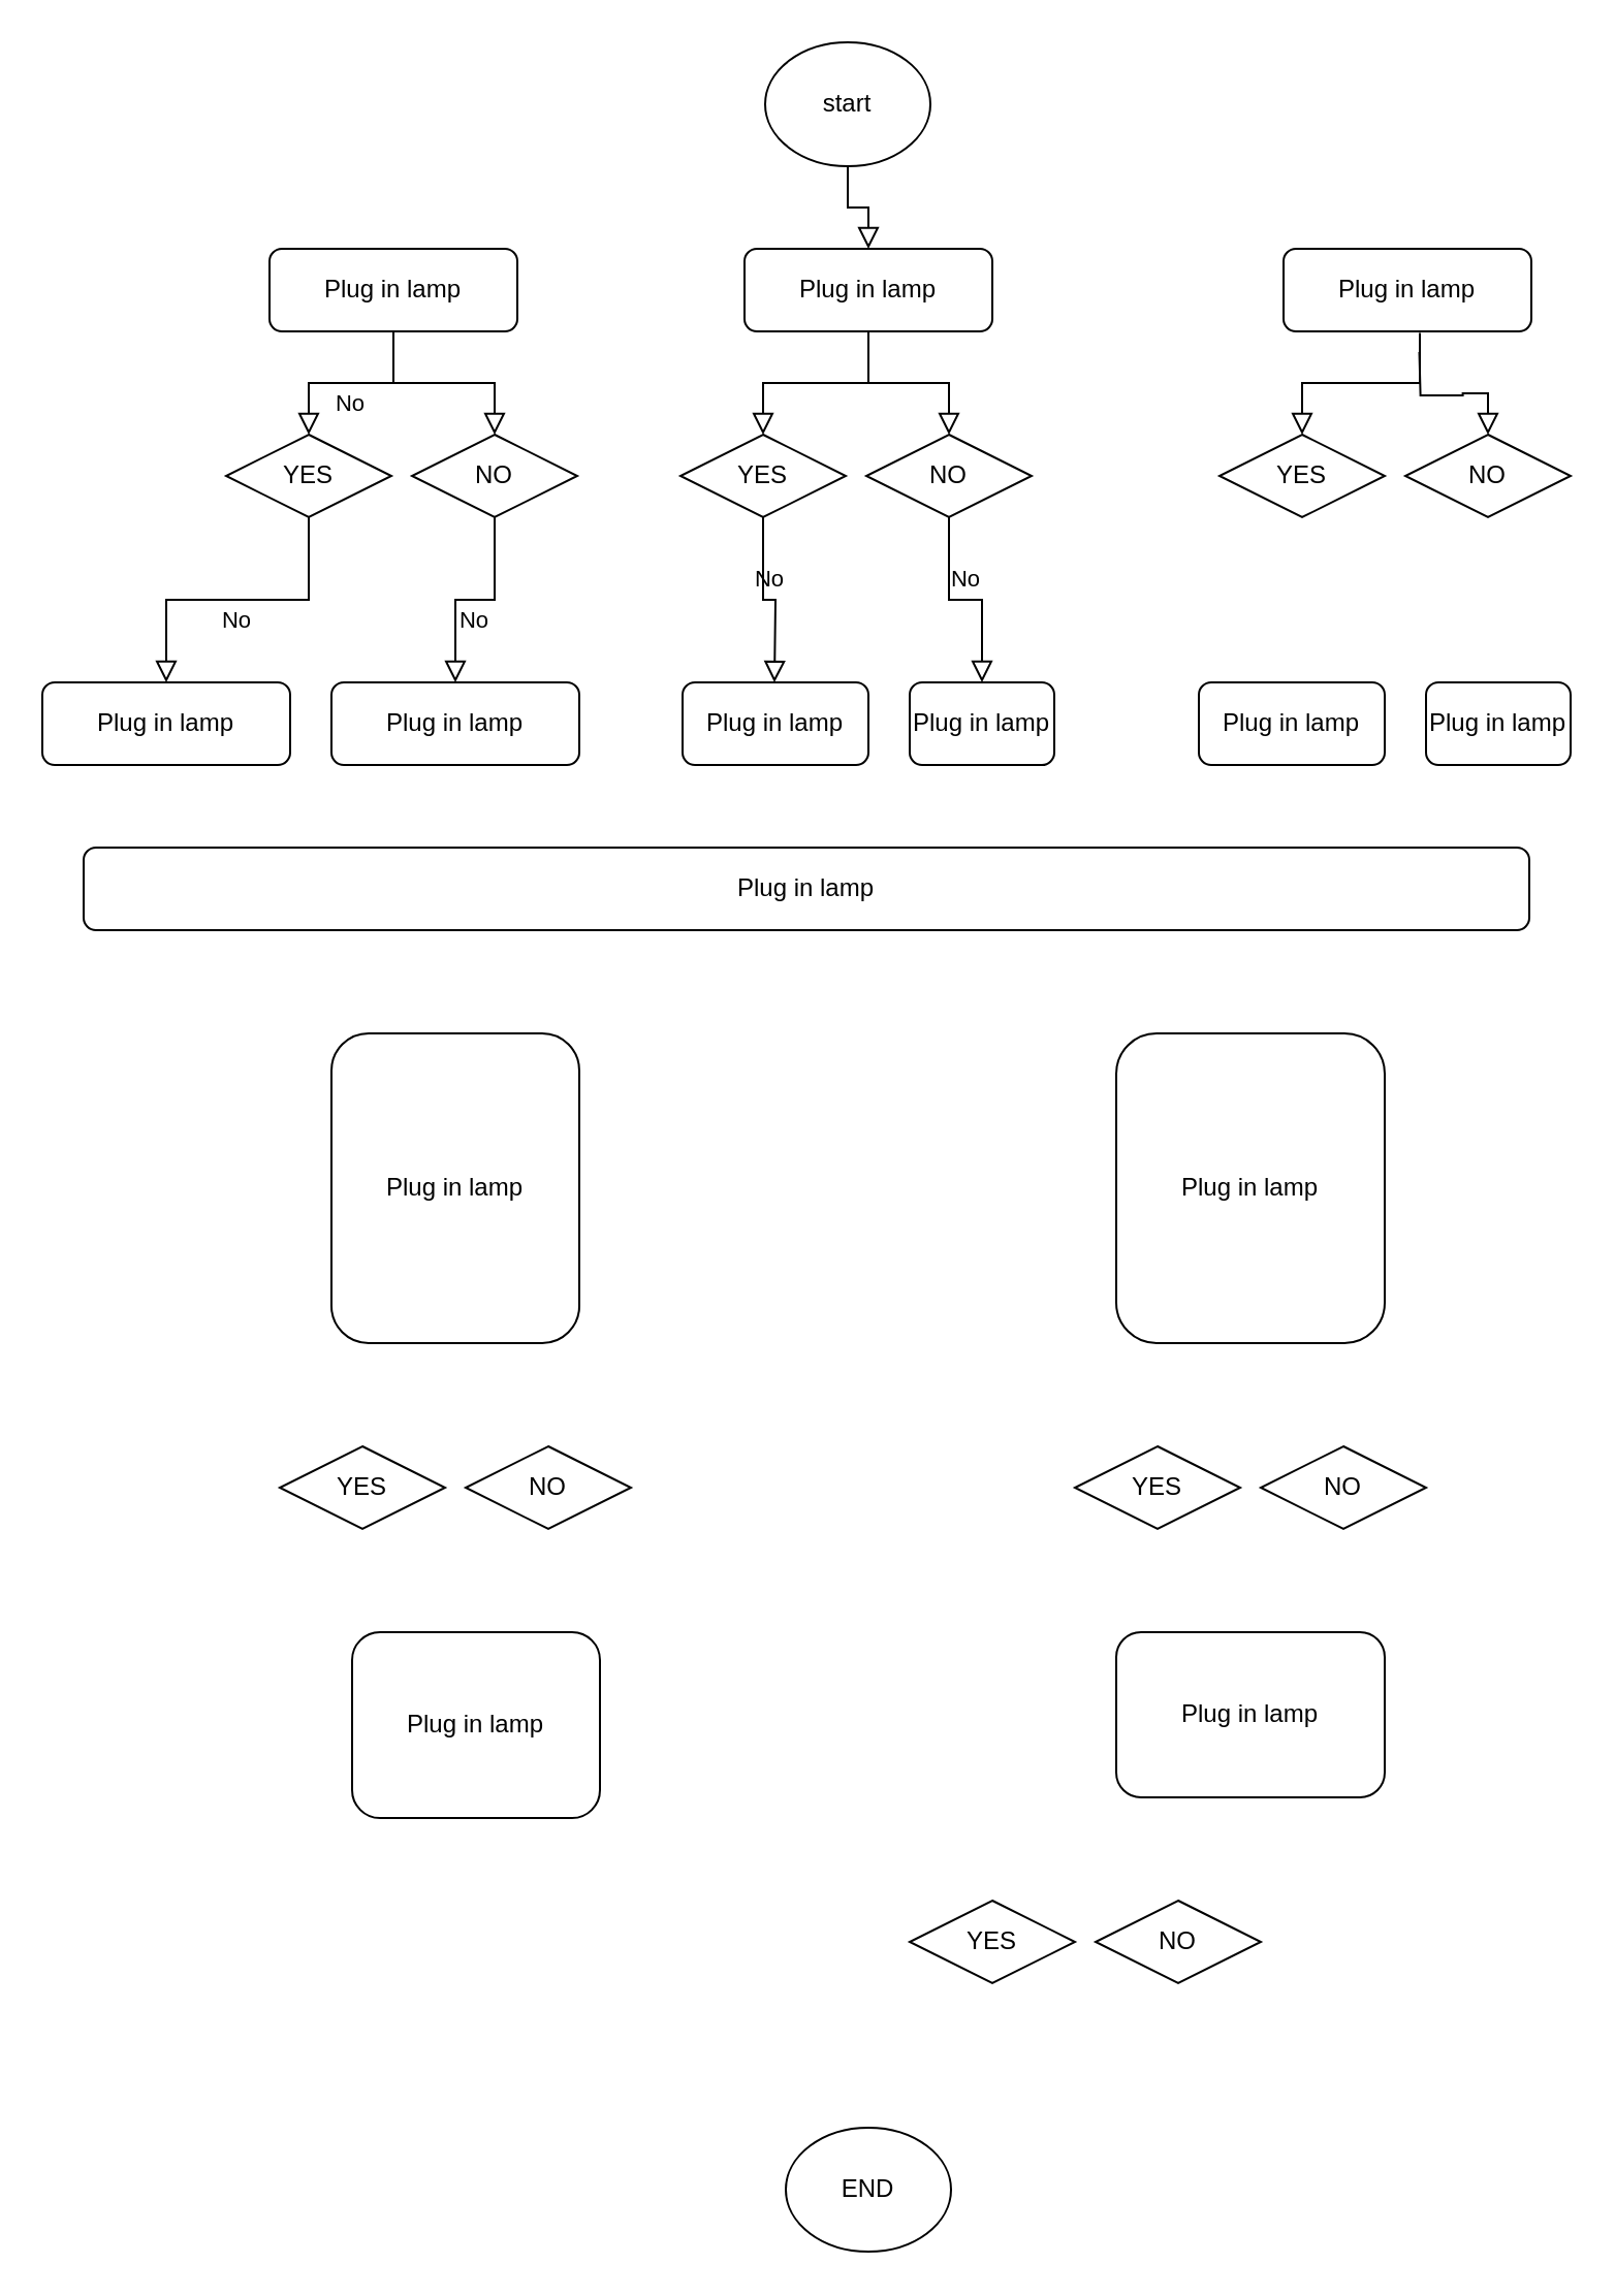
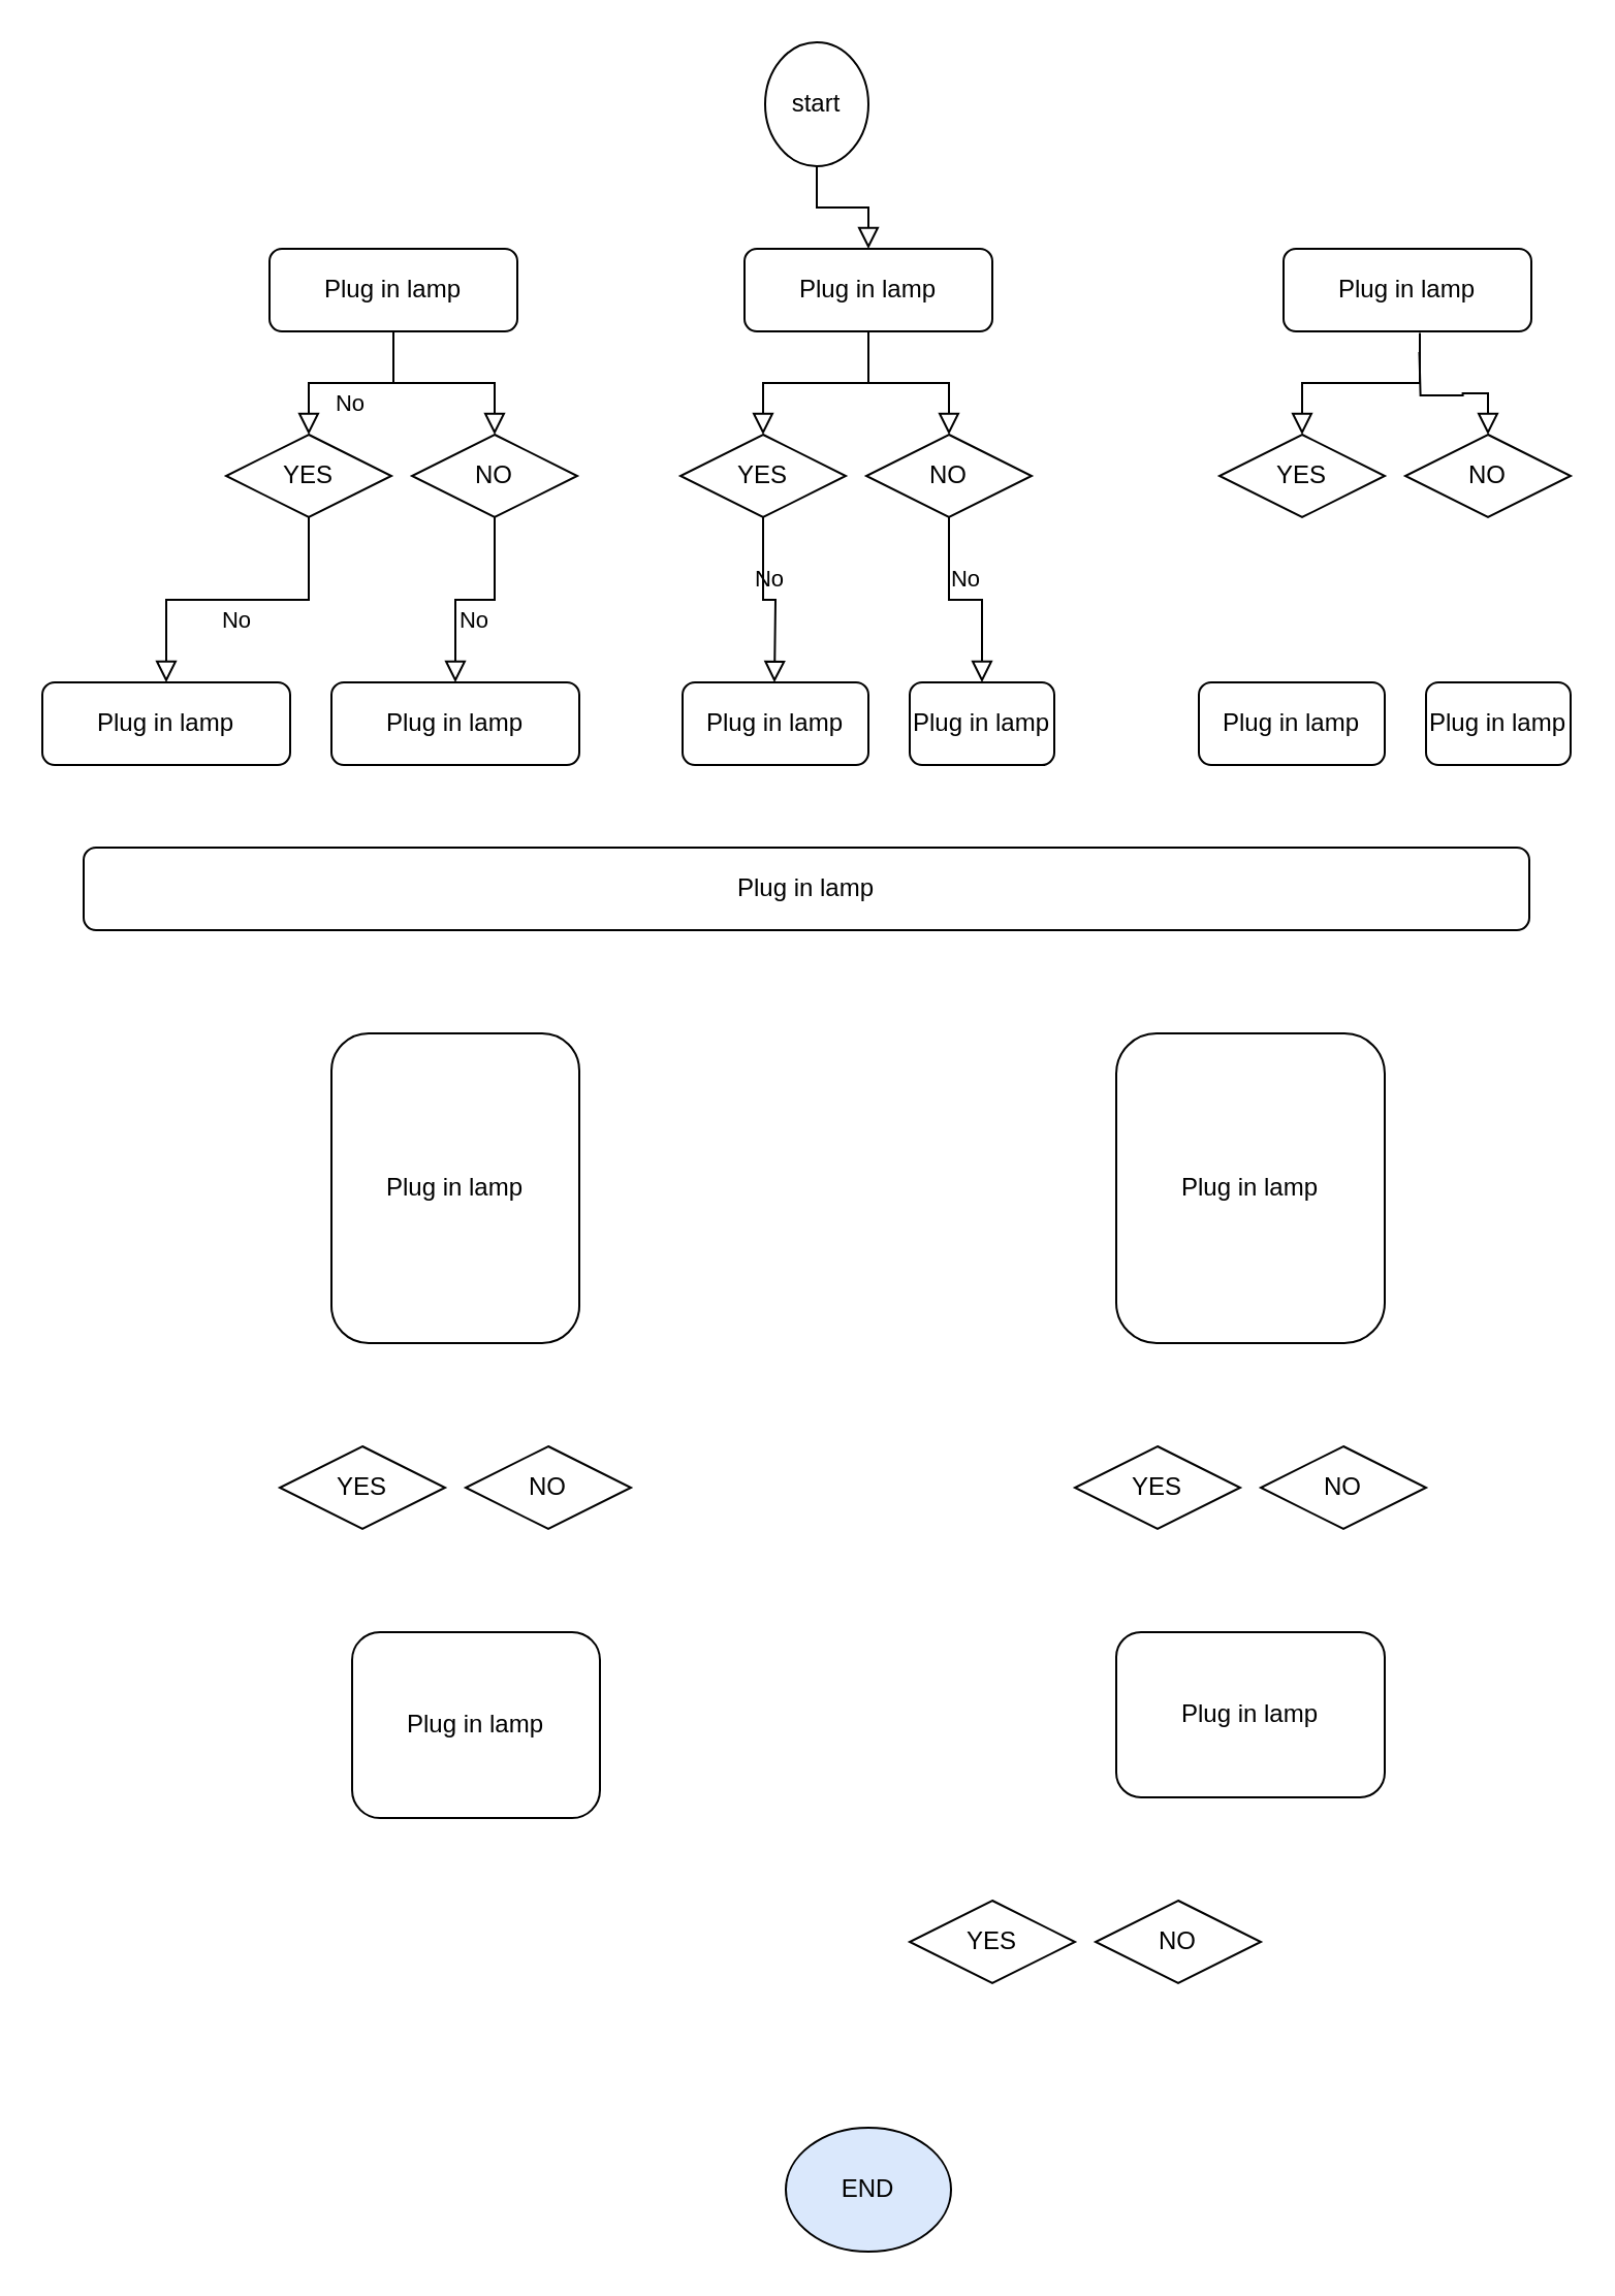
  <mxCell id="0" />
  <mxCell id="1" parent="0" />
  <mxCell id="2" value="" style="rounded=0;html=1;jettySize=auto;orthogonalLoop=1;fontSize=11;endArrow=block;endFill=0;endSize=8;strokeWidth=1;shadow=0;labelBackgroundColor=none;edgeStyle=orthogonalEdgeStyle;exitX=0.5;exitY=1;exitDx=0;exitDy=0;entryX=0.5;entryY=0;entryDx=0;entryDy=0;" parent="1" source="7" target="17" edge="1"><mxGeometry relative="1" as="geometry" /></mxCell>
  <mxCell id="3" value="No" style="edgeStyle=orthogonalEdgeStyle;rounded=0;html=1;jettySize=auto;orthogonalLoop=1;fontSize=11;endArrow=block;endFill=0;endSize=8;strokeWidth=1;shadow=0;labelBackgroundColor=none;exitX=0.5;exitY=1;exitDx=0;exitDy=0;entryX=0.5;entryY=0;entryDx=0;entryDy=0;" parent="1" source="6" target="15" edge="1"><mxGeometry y="10" relative="1" as="geometry"><mxPoint as="offset" /></mxGeometry></mxCell>
  <mxCell id="4" value="Plug in lamp" style="rounded=1;whiteSpace=wrap;html=1;fontSize=12;glass=0;strokeWidth=1;shadow=0;" parent="1" vertex="1"><mxGeometry x="20" y="330" width="120" height="40" as="geometry" /></mxCell>
- <mxCell id="5" value="start" style="ellipse;whiteSpace=wrap;html=1;" vertex="1" parent="1"><mxGeometry x="370" y="20" width="80" height="60" as="geometry" /></mxCell>
+ <mxCell id="5" value="start" style="ellipse;whiteSpace=wrap;html=1;" vertex="1" parent="1"><mxGeometry x="370" y="20" width="50" height="60" as="geometry" /></mxCell>
  <mxCell id="6" value="Plug in lamp" style="rounded=1;whiteSpace=wrap;html=1;fontSize=12;glass=0;strokeWidth=1;shadow=0;" vertex="1" parent="1"><mxGeometry x="130" y="120" width="120" height="40" as="geometry" /></mxCell>
  <mxCell id="7" value="Plug in lamp" style="rounded=1;whiteSpace=wrap;html=1;fontSize=12;glass=0;strokeWidth=1;shadow=0;" vertex="1" parent="1"><mxGeometry x="360" y="120" width="120" height="40" as="geometry" /></mxCell>
  <mxCell id="8" value="Plug in lamp" style="rounded=1;whiteSpace=wrap;html=1;fontSize=12;glass=0;strokeWidth=1;shadow=0;" vertex="1" parent="1"><mxGeometry x="621" y="120" width="120" height="40" as="geometry" /></mxCell>
  <mxCell id="9" value="" style="rounded=0;html=1;jettySize=auto;orthogonalLoop=1;fontSize=11;endArrow=block;endFill=0;endSize=8;strokeWidth=1;shadow=0;labelBackgroundColor=none;edgeStyle=orthogonalEdgeStyle;entryX=0.5;entryY=0;entryDx=0;entryDy=0;" edge="1" parent="1" source="5" target="7"><mxGeometry relative="1" as="geometry"><mxPoint x="430" y="220" as="sourcePoint" /><mxPoint x="379" y="270" as="targetPoint" /></mxGeometry></mxCell>
  <mxCell id="10" value="Plug in lamp" style="rounded=1;whiteSpace=wrap;html=1;fontSize=12;glass=0;strokeWidth=1;shadow=0;" vertex="1" parent="1"><mxGeometry x="160" y="330" width="120" height="40" as="geometry" /></mxCell>
  <mxCell id="11" value="Plug in lamp" style="rounded=1;whiteSpace=wrap;html=1;fontSize=12;glass=0;strokeWidth=1;shadow=0;" vertex="1" parent="1"><mxGeometry x="440" y="330" width="70" height="40" as="geometry" /></mxCell>
  <mxCell id="12" value="Plug in lamp" style="rounded=1;whiteSpace=wrap;html=1;fontSize=12;glass=0;strokeWidth=1;shadow=0;" vertex="1" parent="1"><mxGeometry x="330" y="330" width="90" height="40" as="geometry" /></mxCell>
  <mxCell id="13" value="Plug in lamp" style="rounded=1;whiteSpace=wrap;html=1;fontSize=12;glass=0;strokeWidth=1;shadow=0;" vertex="1" parent="1"><mxGeometry x="690" y="330" width="70" height="40" as="geometry" /></mxCell>
  <mxCell id="14" value="Plug in lamp" style="rounded=1;whiteSpace=wrap;html=1;fontSize=12;glass=0;strokeWidth=1;shadow=0;" vertex="1" parent="1"><mxGeometry x="580" y="330" width="90" height="40" as="geometry" /></mxCell>
  <mxCell id="15" value="YES" style="rhombus;whiteSpace=wrap;html=1;" vertex="1" parent="1"><mxGeometry x="109" y="210" width="80" height="40" as="geometry" /></mxCell>
  <mxCell id="16" value="NO" style="rhombus;whiteSpace=wrap;html=1;" vertex="1" parent="1"><mxGeometry x="199" y="210" width="80" height="40" as="geometry" /></mxCell>
  <mxCell id="17" value="YES" style="rhombus;whiteSpace=wrap;html=1;" vertex="1" parent="1"><mxGeometry x="329" y="210" width="80" height="40" as="geometry" /></mxCell>
  <mxCell id="18" value="NO" style="rhombus;whiteSpace=wrap;html=1;" vertex="1" parent="1"><mxGeometry x="419" y="210" width="80" height="40" as="geometry" /></mxCell>
  <mxCell id="19" value="YES" style="rhombus;whiteSpace=wrap;html=1;" vertex="1" parent="1"><mxGeometry x="590" y="210" width="80" height="40" as="geometry" /></mxCell>
  <mxCell id="20" value="NO" style="rhombus;whiteSpace=wrap;html=1;" vertex="1" parent="1"><mxGeometry x="680" y="210" width="80" height="40" as="geometry" /></mxCell>
  <mxCell id="21" value="Plug in lamp" style="rounded=1;whiteSpace=wrap;html=1;fontSize=12;glass=0;strokeWidth=1;shadow=0;" vertex="1" parent="1"><mxGeometry x="40" y="410" width="700" height="40" as="geometry" /></mxCell>
  <mxCell id="22" value="Plug in lamp" style="rounded=1;whiteSpace=wrap;html=1;fontSize=12;glass=0;strokeWidth=1;shadow=0;" vertex="1" parent="1"><mxGeometry x="160" y="500" width="120" height="150" as="geometry" /></mxCell>
  <mxCell id="23" value="Plug in lamp" style="rounded=1;whiteSpace=wrap;html=1;fontSize=12;glass=0;strokeWidth=1;shadow=0;" vertex="1" parent="1"><mxGeometry x="540" y="500" width="130" height="150" as="geometry" /></mxCell>
  <mxCell id="24" value="YES" style="rhombus;whiteSpace=wrap;html=1;" vertex="1" parent="1"><mxGeometry x="135" y="700" width="80" height="40" as="geometry" /></mxCell>
  <mxCell id="25" value="NO" style="rhombus;whiteSpace=wrap;html=1;" vertex="1" parent="1"><mxGeometry x="225" y="700" width="80" height="40" as="geometry" /></mxCell>
  <mxCell id="26" value="YES" style="rhombus;whiteSpace=wrap;html=1;" vertex="1" parent="1"><mxGeometry x="520" y="700" width="80" height="40" as="geometry" /></mxCell>
  <mxCell id="27" value="NO" style="rhombus;whiteSpace=wrap;html=1;" vertex="1" parent="1"><mxGeometry x="610" y="700" width="80" height="40" as="geometry" /></mxCell>
  <mxCell id="28" value="Plug in lamp" style="rounded=1;whiteSpace=wrap;html=1;fontSize=12;glass=0;strokeWidth=1;shadow=0;" vertex="1" parent="1"><mxGeometry x="170" y="790" width="120" height="90" as="geometry" /></mxCell>
  <mxCell id="29" value="Plug in lamp" style="rounded=1;whiteSpace=wrap;html=1;fontSize=12;glass=0;strokeWidth=1;shadow=0;" vertex="1" parent="1"><mxGeometry x="540" y="790" width="130" height="80" as="geometry" /></mxCell>
  <mxCell id="30" value="YES" style="rhombus;whiteSpace=wrap;html=1;" vertex="1" parent="1"><mxGeometry x="440" y="920" width="80" height="40" as="geometry" /></mxCell>
  <mxCell id="31" value="NO" style="rhombus;whiteSpace=wrap;html=1;" vertex="1" parent="1"><mxGeometry x="530" y="920" width="80" height="40" as="geometry" /></mxCell>
- <mxCell id="32" value="END" style="ellipse;whiteSpace=wrap;html=1;" vertex="1" parent="1"><mxGeometry x="380" y="1030" width="80" height="60" as="geometry" /></mxCell>
+ <mxCell id="32" value="END" style="ellipse;whiteSpace=wrap;html=1;fillColor=#dae8fc;" vertex="1" parent="1"><mxGeometry x="380" y="1030" width="80" height="60" as="geometry" /></mxCell>
  <mxCell id="33" value="No" style="edgeStyle=orthogonalEdgeStyle;rounded=0;html=1;jettySize=auto;orthogonalLoop=1;fontSize=11;endArrow=block;endFill=0;endSize=8;strokeWidth=1;shadow=0;labelBackgroundColor=none;exitX=0.5;exitY=1;exitDx=0;exitDy=0;entryX=0.5;entryY=0;entryDx=0;entryDy=0;" edge="1" parent="1" source="15" target="4"><mxGeometry y="10" relative="1" as="geometry"><mxPoint as="offset" /><mxPoint x="200" y="220" as="sourcePoint" /><mxPoint x="159" y="270" as="targetPoint" /></mxGeometry></mxCell>
  <mxCell id="34" value="No" style="edgeStyle=orthogonalEdgeStyle;rounded=0;html=1;jettySize=auto;orthogonalLoop=1;fontSize=11;endArrow=block;endFill=0;endSize=8;strokeWidth=1;shadow=0;labelBackgroundColor=none;exitX=0.5;exitY=1;exitDx=0;exitDy=0;entryX=0.5;entryY=0;entryDx=0;entryDy=0;" edge="1" parent="1" source="16" target="10"><mxGeometry y="10" relative="1" as="geometry"><mxPoint as="offset" /><mxPoint x="159" y="310" as="sourcePoint" /><mxPoint x="90" y="340" as="targetPoint" /><Array as="points"><mxPoint x="239" y="290" /><mxPoint x="220" y="290" /></Array></mxGeometry></mxCell>
  <mxCell id="35" value="No" style="edgeStyle=orthogonalEdgeStyle;rounded=0;html=1;jettySize=auto;orthogonalLoop=1;fontSize=11;endArrow=block;endFill=0;endSize=8;strokeWidth=1;shadow=0;labelBackgroundColor=none;exitX=0.5;exitY=1;exitDx=0;exitDy=0;entryX=0.5;entryY=0;entryDx=0;entryDy=0;" edge="1" parent="1" source="18" target="11"><mxGeometry y="10" relative="1" as="geometry"><mxPoint as="offset" /><mxPoint x="249" y="260" as="sourcePoint" /><mxPoint x="230" y="340" as="targetPoint" /></mxGeometry></mxCell>
  <mxCell id="36" value="No" style="edgeStyle=orthogonalEdgeStyle;rounded=0;html=1;jettySize=auto;orthogonalLoop=1;fontSize=11;endArrow=block;endFill=0;endSize=8;strokeWidth=1;shadow=0;labelBackgroundColor=none;entryX=0.5;entryY=0;entryDx=0;entryDy=0;" edge="1" parent="1" source="17"><mxGeometry y="10" relative="1" as="geometry"><mxPoint as="offset" /><mxPoint x="358.5" y="251" as="sourcePoint" /><mxPoint x="374.5" y="330" as="targetPoint" /></mxGeometry></mxCell>
  <mxCell id="37" value="" style="rounded=0;html=1;jettySize=auto;orthogonalLoop=1;fontSize=11;endArrow=block;endFill=0;endSize=8;strokeWidth=1;shadow=0;labelBackgroundColor=none;edgeStyle=orthogonalEdgeStyle;exitX=0.5;exitY=1;exitDx=0;exitDy=0;entryX=0.5;entryY=0;entryDx=0;entryDy=0;" edge="1" parent="1" source="7" target="18"><mxGeometry relative="1" as="geometry"><mxPoint x="430" y="170" as="sourcePoint" /><mxPoint x="379" y="220" as="targetPoint" /></mxGeometry></mxCell>
  <mxCell id="38" value="" style="rounded=0;html=1;jettySize=auto;orthogonalLoop=1;fontSize=11;endArrow=block;endFill=0;endSize=8;strokeWidth=1;shadow=0;labelBackgroundColor=none;edgeStyle=orthogonalEdgeStyle;exitX=0.5;exitY=1;exitDx=0;exitDy=0;" edge="1" parent="1" source="6" target="16"><mxGeometry relative="1" as="geometry"><mxPoint x="430" y="170" as="sourcePoint" /><mxPoint x="469" y="220" as="targetPoint" /></mxGeometry></mxCell>
  <mxCell id="39" value="" style="rounded=0;html=1;jettySize=auto;orthogonalLoop=1;fontSize=11;endArrow=block;endFill=0;endSize=8;strokeWidth=1;shadow=0;labelBackgroundColor=none;edgeStyle=orthogonalEdgeStyle;exitX=0.55;exitY=1.02;exitDx=0;exitDy=0;entryX=0.5;entryY=0;entryDx=0;entryDy=0;exitPerimeter=0;" edge="1" parent="1" source="8" target="19"><mxGeometry relative="1" as="geometry"><mxPoint x="686.75" y="170" as="sourcePoint" /><mxPoint x="635.75" y="220" as="targetPoint" /></mxGeometry></mxCell>
  <mxCell id="40" value="" style="rounded=0;html=1;jettySize=auto;orthogonalLoop=1;fontSize=11;endArrow=block;endFill=0;endSize=8;strokeWidth=1;shadow=0;labelBackgroundColor=none;edgeStyle=orthogonalEdgeStyle;exitX=0.5;exitY=1;exitDx=0;exitDy=0;entryX=0.5;entryY=0;entryDx=0;entryDy=0;" edge="1" parent="1" target="20"><mxGeometry relative="1" as="geometry"><mxPoint x="686.75" y="170" as="sourcePoint" /><mxPoint x="725.75" y="220" as="targetPoint" /></mxGeometry></mxCell>
